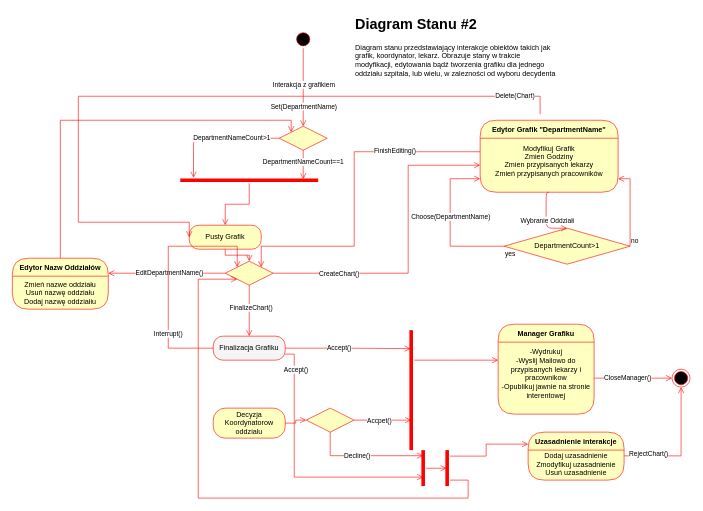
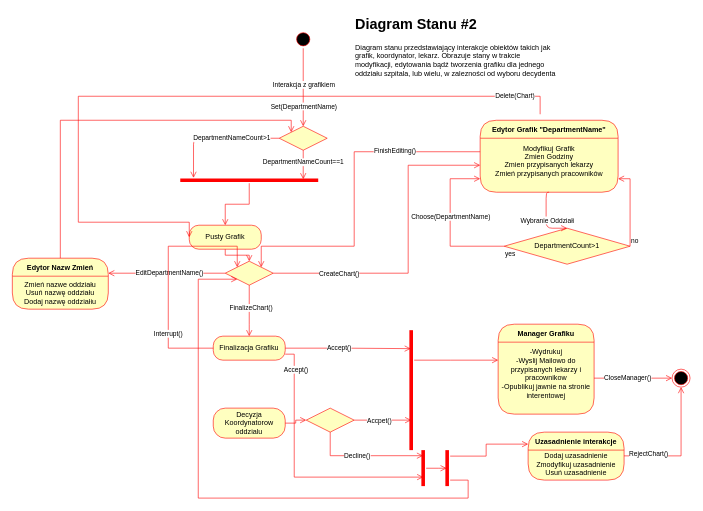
  <mxCell id="0" />
  <mxCell id="1" parent="0" />
  <mxCell id="2" value="" style="ellipse;html=1;shape=startState;fillColor=#000000;strokeColor=#ff0000;rounded=1;shadow=0;comic=0;labelBackgroundColor=none;fontFamily=Verdana;fontSize=12;fontColor=#000000;align=center;direction=south;" parent="1" vertex="1"><mxGeometry x="490" y="50" width="30" height="30" as="geometry" /></mxCell>
  <mxCell id="3" style="edgeStyle=orthogonalEdgeStyle;html=1;labelBackgroundColor=none;endArrow=open;endSize=8;strokeColor=#ff0000;fontFamily=Verdana;fontSize=12;align=left;exitX=1;exitY=0.5;exitDx=0;exitDy=0;entryX=0.5;entryY=0;entryDx=0;entryDy=0;" parent="1" source="2" target="7" edge="1"><mxGeometry relative="1" as="geometry"><mxPoint x="505" y="190" as="targetPoint" /><Array as="points"><mxPoint x="505" y="170" /><mxPoint x="505" y="170" /></Array></mxGeometry></mxCell>
  <mxCell id="4" value="Interakcja z grafikiem" style="edgeLabel;html=1;align=center;verticalAlign=middle;resizable=0;points=[];" vertex="1" connectable="0" parent="3"><mxGeometry x="0.323" y="-1" relative="1" as="geometry"><mxPoint x="1" y="-26" as="offset" /></mxGeometry></mxCell>
  <mxCell id="5" value="Set(DepartmentName)" style="edgeLabel;html=1;align=center;verticalAlign=middle;resizable=0;points=[];" vertex="1" connectable="0" parent="3"><mxGeometry x="0.479" relative="1" as="geometry"><mxPoint as="offset" /></mxGeometry></mxCell>
  <mxCell id="6" value="&lt;h1 style=&quot;margin-top: 0px;&quot;&gt;Diagram Stanu #2&lt;/h1&gt;&lt;p&gt;Diagram stanu przedstawiający interakcje obiektów takich jak grafik, koordynator, lekarz. Obrazuje stany w trakcie modyfikacji, edytowania bądź tworzenia grafiku dla jednego oddziału szpitala, lub wielu, w zalezności od wyboru decydenta&lt;/p&gt;" style="text;html=1;whiteSpace=wrap;overflow=hidden;rounded=0;" vertex="1" parent="1"><mxGeometry x="590" width="340" height="120" as="geometry" y="20" /></mxCell>
  <mxCell id="7" value="" style="rhombus;whiteSpace=wrap;html=1;fontColor=#000000;fillColor=#ffffc0;strokeColor=#ff0000;" vertex="1" parent="1"><mxGeometry x="465" y="210" width="80" height="40" as="geometry" /></mxCell>
  <mxCell id="8" style="edgeStyle=orthogonalEdgeStyle;html=1;labelBackgroundColor=none;endArrow=open;endSize=8;strokeColor=#ff0000;fontFamily=Verdana;fontSize=12;align=left;exitX=0;exitY=0.5;exitDx=0;exitDy=0;entryX=0.096;entryY=0.093;entryDx=0;entryDy=0;entryPerimeter=0;" edge="1" parent="1" source="7" target="10"><mxGeometry relative="1" as="geometry"><mxPoint x="555" y="240" as="sourcePoint" /><mxPoint x="240" y="300" as="targetPoint" /><Array as="points"><mxPoint x="322" y="230" /></Array></mxGeometry></mxCell>
  <mxCell id="9" value="DepartmentNameCount&amp;gt;1" style="edgeLabel;html=1;align=center;verticalAlign=middle;resizable=0;points=[];" vertex="1" connectable="0" parent="8"><mxGeometry x="-0.238" y="-1" relative="1" as="geometry"><mxPoint as="offset" /></mxGeometry></mxCell>
  <mxCell id="10" value="" style="shape=line;html=1;strokeWidth=6;strokeColor=#ff0000;" vertex="1" parent="1"><mxGeometry x="300" y="295" width="230" height="10" as="geometry" /></mxCell>
  <mxCell id="11" value="" style="edgeStyle=orthogonalEdgeStyle;html=1;verticalAlign=bottom;endArrow=open;endSize=8;strokeColor=#ff0000;rounded=0;entryX=0.5;entryY=0;entryDx=0;entryDy=0;" edge="1" source="10" parent="1" target="12"><mxGeometry relative="1" as="geometry"><mxPoint x="415" y="370" as="targetPoint" /><Array as="points" /></mxGeometry></mxCell>
  <mxCell id="12" value="Pusty Grafik" style="rounded=1;whiteSpace=wrap;html=1;arcSize=40;fontColor=#000000;fillColor=#ffffc0;strokeColor=#ff0000;" vertex="1" parent="1"><mxGeometry x="315" y="375" width="120" height="40" as="geometry" /></mxCell>
  <mxCell id="13" value="" style="edgeStyle=orthogonalEdgeStyle;html=1;verticalAlign=bottom;endArrow=open;endSize=8;strokeColor=#ff0000;rounded=0;entryX=0;entryY=0.5;entryDx=0;entryDy=0;exitX=1;exitY=0.5;exitDx=0;exitDy=0;" edge="1" source="27" parent="1" target="16"><mxGeometry relative="1" as="geometry"><mxPoint x="415" y="470" as="targetPoint" /><mxPoint x="560" y="370" as="sourcePoint" /><Array as="points"><mxPoint x="680" y="455" /><mxPoint x="680" y="275" /></Array></mxGeometry></mxCell>
  <mxCell id="14" value="CreateChart()" style="edgeLabel;html=1;align=center;verticalAlign=middle;resizable=0;points=[];" vertex="1" connectable="0" parent="13"><mxGeometry x="-0.201" y="-1" relative="1" as="geometry"><mxPoint x="-101" y="-1" as="offset" /></mxGeometry></mxCell>
  <mxCell id="15" value="Edytor Grafik &quot;DepartmentName&quot;" style="swimlane;fontStyle=1;align=center;verticalAlign=middle;childLayout=stackLayout;horizontal=1;startSize=30;horizontalStack=0;resizeParent=0;resizeLast=1;container=0;fontColor=#000000;collapsible=0;rounded=1;arcSize=30;strokeColor=#ff0000;fillColor=#ffffc0;swimlaneFillColor=#ffffc0;dropTarget=0;" vertex="1" parent="1"><mxGeometry x="800" y="200" width="230" height="120" as="geometry" /></mxCell>
  <mxCell id="16" value="Modyfikuj Grafik&lt;div&gt;Zmien Godziny&lt;/div&gt;&lt;div&gt;Zmien przypisanych lekarzy&lt;/div&gt;&lt;div&gt;Zmień przypisanych pracowników&lt;/div&gt;&lt;div&gt;&lt;br&gt;&lt;/div&gt;" style="text;html=1;strokeColor=none;fillColor=none;align=center;verticalAlign=middle;spacingLeft=4;spacingRight=4;whiteSpace=wrap;overflow=hidden;rotatable=0;fontColor=#000000;" vertex="1" parent="15"><mxGeometry y="30" width="230" height="90" as="geometry" /></mxCell>
  <mxCell id="17" value="DepartmentCount&amp;gt;1" style="rhombus;whiteSpace=wrap;html=1;fontColor=#000000;fillColor=#ffffc0;strokeColor=#ff0000;" vertex="1" parent="1"><mxGeometry x="840" y="380" width="210" height="60" as="geometry" /></mxCell>
  <mxCell id="18" value="no" style="edgeStyle=orthogonalEdgeStyle;html=1;align=left;verticalAlign=bottom;endArrow=open;endSize=8;strokeColor=#ff0000;rounded=0;entryX=1;entryY=0.75;entryDx=0;entryDy=0;" edge="1" source="17" parent="1" target="16"><mxGeometry x="-1" relative="1" as="geometry"><mxPoint x="1030" y="400" as="targetPoint" /><Array as="points"><mxPoint x="1050" y="410" /><mxPoint x="1050" y="298" /></Array></mxGeometry></mxCell>
  <mxCell id="19" value="yes" style="edgeStyle=orthogonalEdgeStyle;html=1;align=left;verticalAlign=top;endArrow=open;endSize=8;strokeColor=#ff0000;rounded=0;entryX=0;entryY=0.75;entryDx=0;entryDy=0;" edge="1" source="17" parent="1" target="16"><mxGeometry x="-1" relative="1" as="geometry"><mxPoint x="750" y="300" as="targetPoint" /><Array as="points"><mxPoint x="750" y="410" /><mxPoint x="750" y="298" /></Array></mxGeometry></mxCell>
  <mxCell id="20" value="Choose(DepartmentName)" style="edgeLabel;html=1;align=center;verticalAlign=middle;resizable=0;points=[];" vertex="1" connectable="0" parent="19"><mxGeometry x="0.106" relative="1" as="geometry"><mxPoint as="offset" /></mxGeometry></mxCell>
  <mxCell id="21" style="edgeStyle=orthogonalEdgeStyle;html=1;labelBackgroundColor=none;endArrow=open;endSize=8;strokeColor=#ff0000;fontFamily=Verdana;fontSize=12;align=left;exitX=0.5;exitY=1;exitDx=0;exitDy=0;entryX=0.5;entryY=0;entryDx=0;entryDy=0;" edge="1" parent="1" source="16" target="17"><mxGeometry relative="1" as="geometry"><mxPoint x="800" y="320" as="sourcePoint" /><mxPoint x="700" y="420" as="targetPoint" /><Array as="points"><mxPoint x="910" y="320" /></Array></mxGeometry></mxCell>
  <mxCell id="22" value="Wybranie Oddziałi" style="edgeLabel;html=1;align=center;verticalAlign=middle;resizable=0;points=[];" vertex="1" connectable="0" parent="21"><mxGeometry x="0.016" y="1" relative="1" as="geometry"><mxPoint as="offset" /></mxGeometry></mxCell>
  <mxCell id="23" value="" style="edgeStyle=orthogonalEdgeStyle;html=1;verticalAlign=bottom;endArrow=open;endSize=8;strokeColor=#ff0000;rounded=0;entryX=0;entryY=0.5;entryDx=0;entryDy=0;" edge="1" parent="1" target="12"><mxGeometry relative="1" as="geometry"><mxPoint x="150" y="370" as="targetPoint" /><mxPoint x="900" y="190" as="sourcePoint" /><Array as="points"><mxPoint x="900" y="160" /><mxPoint x="130" y="160" /><mxPoint x="130" y="370" /></Array></mxGeometry></mxCell>
  <mxCell id="24" value="Delete(Chart)" style="edgeLabel;html=1;align=center;verticalAlign=middle;resizable=0;points=[];" vertex="1" connectable="0" parent="23"><mxGeometry x="-0.201" y="-1" relative="1" as="geometry"><mxPoint x="414" as="offset" /></mxGeometry></mxCell>
  <mxCell id="25" value="" style="edgeStyle=orthogonalEdgeStyle;html=1;verticalAlign=bottom;endArrow=open;endSize=8;strokeColor=#ff0000;rounded=0;exitX=0.5;exitY=1;exitDx=0;exitDy=0;entryX=0.892;entryY=0.325;entryDx=0;entryDy=0;entryPerimeter=0;" edge="1" parent="1" source="7" target="10"><mxGeometry relative="1" as="geometry"><mxPoint x="540" y="280" as="targetPoint" /><mxPoint x="495" y="390" as="sourcePoint" /><Array as="points"><mxPoint x="505" y="290" /><mxPoint x="505" y="290" /></Array></mxGeometry></mxCell>
  <mxCell id="26" value="DepartmentNameCount==1" style="edgeLabel;html=1;align=center;verticalAlign=middle;resizable=0;points=[];" vertex="1" connectable="0" parent="25"><mxGeometry x="-0.201" y="-1" relative="1" as="geometry"><mxPoint as="offset" /></mxGeometry></mxCell>
  <mxCell id="27" value="" style="rhombus;whiteSpace=wrap;html=1;fontColor=#000000;fillColor=#ffffc0;strokeColor=#ff0000;" vertex="1" parent="1"><mxGeometry x="375" y="435" width="80" height="40" as="geometry" /></mxCell>
  <mxCell id="28" value="" style="edgeStyle=orthogonalEdgeStyle;html=1;verticalAlign=bottom;endArrow=open;endSize=8;strokeColor=#ff0000;rounded=0;entryX=0.5;entryY=0;entryDx=0;entryDy=0;exitX=0.5;exitY=1;exitDx=0;exitDy=0;" edge="1" parent="1" source="12" target="27"><mxGeometry relative="1" as="geometry"><mxPoint x="830" y="305" as="targetPoint" /><mxPoint x="505" y="400" as="sourcePoint" /></mxGeometry></mxCell>
- <mxCell id="29" value="Edytor Nazw Oddziałów" style="swimlane;fontStyle=1;align=center;verticalAlign=middle;childLayout=stackLayout;horizontal=1;startSize=30;horizontalStack=0;resizeParent=0;resizeLast=1;container=0;fontColor=#000000;collapsible=0;rounded=1;arcSize=30;strokeColor=#ff0000;fillColor=#ffffc0;swimlaneFillColor=#ffffc0;dropTarget=0;" vertex="1" parent="1"><mxGeometry x="20" y="430" width="160" height="85" as="geometry" /></mxCell>
+ <mxCell id="29" value="Edytor Nazw Zmień" style="swimlane;fontStyle=1;align=center;verticalAlign=middle;childLayout=stackLayout;horizontal=1;startSize=30;horizontalStack=0;resizeParent=0;resizeLast=1;container=0;fontColor=#000000;collapsible=0;rounded=1;arcSize=30;strokeColor=#ff0000;fillColor=#ffffc0;swimlaneFillColor=#ffffc0;dropTarget=0;" vertex="1" parent="1"><mxGeometry x="20" y="430" width="160" height="85" as="geometry" /></mxCell>
  <mxCell id="30" value="Zmień nazwe oddziału&lt;div&gt;Usuń nazwę oddziału&lt;/div&gt;&lt;div&gt;Dodaj nazwę oddziałiu&lt;/div&gt;" style="text;html=1;strokeColor=none;fillColor=none;align=center;verticalAlign=middle;spacingLeft=4;spacingRight=4;whiteSpace=wrap;overflow=hidden;rotatable=0;fontColor=#000000;" vertex="1" parent="29"><mxGeometry y="30" width="160" height="55" as="geometry" /></mxCell>
  <mxCell id="31" value="" style="edgeStyle=orthogonalEdgeStyle;html=1;verticalAlign=bottom;endArrow=open;endSize=8;strokeColor=#ff0000;rounded=0;exitX=0.5;exitY=0;exitDx=0;exitDy=0;entryX=0;entryY=0;entryDx=0;entryDy=0;" edge="1" source="29" parent="1" target="7"><mxGeometry relative="1" as="geometry"><mxPoint x="190" y="585" as="targetPoint" /><Array as="points"><mxPoint x="100" y="200" /><mxPoint x="485" y="200" /></Array></mxGeometry></mxCell>
  <mxCell id="32" value="" style="edgeStyle=orthogonalEdgeStyle;html=1;verticalAlign=bottom;endArrow=open;endSize=8;strokeColor=#ff0000;rounded=0;exitX=0;exitY=0.5;exitDx=0;exitDy=0;" edge="1" parent="1" source="27" target="29"><mxGeometry relative="1" as="geometry"><mxPoint x="445" y="455" as="targetPoint" /><mxPoint x="370" y="450" as="sourcePoint" /><Array as="points"><mxPoint x="320" y="455" /><mxPoint x="320" y="455" /></Array></mxGeometry></mxCell>
  <mxCell id="33" value="EditDepartmentName()" style="edgeLabel;html=1;align=center;verticalAlign=middle;resizable=0;points=[];" vertex="1" connectable="0" parent="32"><mxGeometry x="-0.032" y="-1" relative="1" as="geometry"><mxPoint as="offset" /></mxGeometry></mxCell>
  <mxCell id="34" value="" style="edgeStyle=orthogonalEdgeStyle;html=1;verticalAlign=bottom;endArrow=open;endSize=8;strokeColor=#ff0000;rounded=0;entryX=1;entryY=0;entryDx=0;entryDy=0;exitX=0;exitY=0.25;exitDx=0;exitDy=0;" edge="1" parent="1" source="16" target="27"><mxGeometry relative="1" as="geometry"><mxPoint x="455" y="465" as="targetPoint" /><mxPoint x="455" y="430" as="sourcePoint" /><Array as="points"><mxPoint x="590" y="252" /><mxPoint x="590" y="410" /><mxPoint x="435" y="410" /></Array></mxGeometry></mxCell>
  <mxCell id="35" value="FinishEditing()" style="edgeLabel;html=1;align=center;verticalAlign=middle;resizable=0;points=[];" vertex="1" connectable="0" parent="34"><mxGeometry x="-0.487" y="-2" relative="1" as="geometry"><mxPoint as="offset" /></mxGeometry></mxCell>
  <mxCell id="36" value="" style="edgeStyle=orthogonalEdgeStyle;html=1;verticalAlign=bottom;endArrow=open;endSize=8;strokeColor=#ff0000;rounded=0;exitX=0.5;exitY=1;exitDx=0;exitDy=0;" edge="1" parent="1" source="27"><mxGeometry relative="1" as="geometry"><mxPoint x="415" y="560" as="targetPoint" /><mxPoint x="465" y="440" as="sourcePoint" /><Array as="points"><mxPoint x="415" y="540" /></Array></mxGeometry></mxCell>
  <mxCell id="37" value="FinalizeChart()" style="edgeLabel;html=1;align=center;verticalAlign=middle;resizable=0;points=[];" vertex="1" connectable="0" parent="36"><mxGeometry x="-0.12" y="2" relative="1" as="geometry"><mxPoint as="offset" /></mxGeometry></mxCell>
- <mxCell id="38" value="Finalizacja Grafiku" style="rounded=1;whiteSpace=wrap;html=1;arcSize=40;fontColor=#000000;fillColor=#f5f5f5;strokeColor=#ff0000;" vertex="1" parent="1"><mxGeometry x="355" y="560" width="120" height="40" as="geometry" /></mxCell>
+ <mxCell id="38" value="Finalizacja Grafiku" style="rounded=1;whiteSpace=wrap;html=1;arcSize=40;fontColor=#000000;fillColor=#ffffc0;strokeColor=#ff0000;" vertex="1" parent="1"><mxGeometry x="355" y="560" width="120" height="40" as="geometry" /></mxCell>
  <mxCell id="39" value="" style="edgeStyle=orthogonalEdgeStyle;html=1;verticalAlign=bottom;endArrow=open;endSize=8;strokeColor=#ff0000;rounded=0;exitX=0;exitY=0.5;exitDx=0;exitDy=0;entryX=0;entryY=0;entryDx=0;entryDy=0;" edge="1" parent="1" source="38" target="27"><mxGeometry relative="1" as="geometry"><mxPoint x="290" y="410" as="targetPoint" /><mxPoint x="300" y="565" as="sourcePoint" /><Array as="points"><mxPoint x="280" y="580" /><mxPoint x="280" y="410" /><mxPoint x="395" y="410" /></Array></mxGeometry></mxCell>
  <mxCell id="40" value="Interrupt()" style="edgeLabel;html=1;align=center;verticalAlign=middle;resizable=0;points=[];" vertex="1" connectable="0" parent="39"><mxGeometry x="-0.498" y="1" relative="1" as="geometry"><mxPoint y="-1" as="offset" /></mxGeometry></mxCell>
  <mxCell id="41" value="" style="shape=line;html=1;strokeWidth=6;strokeColor=#ff0000;direction=south;" vertex="1" parent="1"><mxGeometry x="680" y="550" width="10" height="200" as="geometry" /></mxCell>
  <mxCell id="42" value="" style="edgeStyle=orthogonalEdgeStyle;html=1;verticalAlign=bottom;endArrow=open;endSize=8;strokeColor=#ff0000;rounded=0;entryX=0;entryY=0.25;entryDx=0;entryDy=0;" edge="1" source="41" parent="1" target="49"><mxGeometry relative="1" as="geometry"><mxPoint x="820" y="620" as="targetPoint" /><Array as="points"><mxPoint x="750" y="600" /><mxPoint x="750" y="600" /></Array></mxGeometry></mxCell>
  <mxCell id="43" value="" style="edgeStyle=orthogonalEdgeStyle;html=1;verticalAlign=bottom;endArrow=open;endSize=8;strokeColor=#ff0000;rounded=0;entryX=0.154;entryY=0.58;entryDx=0;entryDy=0;exitX=1;exitY=0.5;exitDx=0;exitDy=0;entryPerimeter=0;" edge="1" parent="1" source="38" target="41"><mxGeometry relative="1" as="geometry"><mxPoint x="485" y="495" as="targetPoint" /><mxPoint x="485" y="460" as="sourcePoint" /><Array as="points"><mxPoint x="577" y="580" /></Array></mxGeometry></mxCell>
  <mxCell id="44" value="Accept()" style="edgeLabel;html=1;align=center;verticalAlign=middle;resizable=0;points=[];" vertex="1" connectable="0" parent="43"><mxGeometry x="-0.148" y="1" relative="1" as="geometry"><mxPoint as="offset" /></mxGeometry></mxCell>
  <mxCell id="45" value="Decyzja Koordynatorow oddzialu" style="rounded=1;whiteSpace=wrap;html=1;arcSize=40;fontColor=#000000;fillColor=#ffffc0;strokeColor=#ff0000;" vertex="1" parent="1"><mxGeometry x="355" y="680" width="120" height="50" as="geometry" /></mxCell>
  <mxCell id="46" value="" style="edgeStyle=orthogonalEdgeStyle;html=1;verticalAlign=bottom;endArrow=open;endSize=8;strokeColor=#ff0000;rounded=0;entryX=0.75;entryY=0.5;entryDx=0;entryDy=0;entryPerimeter=0;exitX=1;exitY=0.5;exitDx=0;exitDy=0;" edge="1" source="53" parent="1" target="41"><mxGeometry relative="1" as="geometry"><mxPoint x="415" y="720" as="targetPoint" /><mxPoint x="560" y="700" as="sourcePoint" /></mxGeometry></mxCell>
  <mxCell id="47" value="Accpet()" style="edgeLabel;html=1;align=center;verticalAlign=middle;resizable=0;points=[];" vertex="1" connectable="0" parent="46"><mxGeometry x="-0.138" relative="1" as="geometry"><mxPoint as="offset" /></mxGeometry></mxCell>
  <mxCell id="48" value="Manager Grafiku" style="swimlane;fontStyle=1;align=center;verticalAlign=middle;childLayout=stackLayout;horizontal=1;startSize=30;horizontalStack=0;resizeParent=0;resizeLast=1;container=0;fontColor=#000000;collapsible=0;rounded=1;arcSize=30;strokeColor=#ff0000;fillColor=#ffffc0;swimlaneFillColor=#ffffc0;dropTarget=0;" vertex="1" parent="1"><mxGeometry x="830" y="540" width="160" height="150" as="geometry" /></mxCell>
  <mxCell id="49" value="-Wydrukuj&lt;div&gt;-Wyslij Mailowo do przypisanych lekarzy i pracownikow&lt;/div&gt;&lt;div&gt;-Opublikuj jawnie na stronie interentowej&lt;/div&gt;&lt;div&gt;&lt;br&gt;&lt;/div&gt;" style="text;html=1;strokeColor=none;fillColor=none;align=center;verticalAlign=middle;spacingLeft=4;spacingRight=4;whiteSpace=wrap;overflow=hidden;rotatable=0;fontColor=#000000;" vertex="1" parent="48"><mxGeometry y="30" width="160" height="120" as="geometry" /></mxCell>
  <mxCell id="50" value="" style="edgeStyle=orthogonalEdgeStyle;html=1;verticalAlign=bottom;endArrow=open;endSize=8;strokeColor=#ff0000;rounded=0;exitX=1;exitY=0.5;exitDx=0;exitDy=0;entryX=0;entryY=0.5;entryDx=0;entryDy=0;" edge="1" parent="1" source="49" target="52"><mxGeometry relative="1" as="geometry"><mxPoint x="910" y="760" as="targetPoint" /><mxPoint x="910" y="690" as="sourcePoint" /></mxGeometry></mxCell>
  <mxCell id="51" value="CloseManager()" style="edgeLabel;html=1;align=center;verticalAlign=middle;resizable=0;points=[];" vertex="1" connectable="0" parent="50"><mxGeometry x="-0.175" y="1" relative="1" as="geometry"><mxPoint x="1" as="offset" /></mxGeometry></mxCell>
  <mxCell id="52" value="" style="ellipse;html=1;shape=endState;fillColor=#000000;strokeColor=#ff0000;" vertex="1" parent="1"><mxGeometry x="1120" y="615" width="30" height="30" as="geometry" /></mxCell>
  <mxCell id="53" value="" style="rhombus;whiteSpace=wrap;html=1;fontColor=#000000;fillColor=#ffffc0;strokeColor=#ff0000;" vertex="1" parent="1"><mxGeometry x="510" y="680" width="80" height="40" as="geometry" /></mxCell>
  <mxCell id="54" value="" style="edgeStyle=orthogonalEdgeStyle;html=1;verticalAlign=bottom;endArrow=open;endSize=8;strokeColor=#ff0000;rounded=0;entryX=0;entryY=0.5;entryDx=0;entryDy=0;exitX=1;exitY=0.5;exitDx=0;exitDy=0;" edge="1" parent="1" source="45" target="53"><mxGeometry relative="1" as="geometry"><mxPoint x="515" y="525" as="targetPoint" /><mxPoint x="515" y="490" as="sourcePoint" /></mxGeometry></mxCell>
  <mxCell id="55" value="" style="edgeStyle=orthogonalEdgeStyle;html=1;verticalAlign=bottom;endArrow=open;endSize=8;strokeColor=#ff0000;rounded=0;exitX=0.5;exitY=1;exitDx=0;exitDy=0;entryX=0.155;entryY=0.539;entryDx=0;entryDy=0;entryPerimeter=0;" edge="1" parent="1" source="53" target="57"><mxGeometry relative="1" as="geometry"><mxPoint x="690" y="760" as="targetPoint" /><mxPoint x="545" y="720" as="sourcePoint" /><Array as="points"><mxPoint x="550" y="759" /></Array></mxGeometry></mxCell>
  <mxCell id="56" value="Decline()" style="edgeLabel;html=1;align=center;verticalAlign=middle;resizable=0;points=[];" vertex="1" connectable="0" parent="55"><mxGeometry x="-0.138" relative="1" as="geometry"><mxPoint as="offset" /></mxGeometry></mxCell>
  <mxCell id="57" value="" style="shape=line;html=1;strokeWidth=6;strokeColor=#ff0000;direction=south;" vertex="1" parent="1"><mxGeometry x="700" y="750" width="10" height="60" as="geometry" /></mxCell>
  <mxCell id="58" value="" style="edgeStyle=orthogonalEdgeStyle;html=1;verticalAlign=bottom;endArrow=open;endSize=8;strokeColor=#ff0000;rounded=0;entryX=0.75;entryY=0.5;entryDx=0;entryDy=0;exitX=1;exitY=0.75;exitDx=0;exitDy=0;entryPerimeter=0;" edge="1" parent="1" source="38" target="57"><mxGeometry relative="1" as="geometry"><mxPoint x="615" y="590" as="targetPoint" /><mxPoint x="475" y="590" as="sourcePoint" /><Array as="points"><mxPoint x="490" y="590" /><mxPoint x="490" y="795" /></Array></mxGeometry></mxCell>
  <mxCell id="59" value="Accept()" style="edgeLabel;html=1;align=center;verticalAlign=middle;resizable=0;points=[];" vertex="1" connectable="0" parent="58"><mxGeometry x="-0.815" y="2" relative="1" as="geometry"><mxPoint as="offset" /></mxGeometry></mxCell>
  <mxCell id="60" value="" style="shape=line;html=1;strokeWidth=6;strokeColor=#ff0000;direction=south;" vertex="1" parent="1"><mxGeometry x="740" y="750" width="10" height="60" as="geometry" /></mxCell>
  <mxCell id="61" value="" style="edgeStyle=orthogonalEdgeStyle;html=1;verticalAlign=bottom;endArrow=open;endSize=8;strokeColor=#ff0000;rounded=0;entryX=0.503;entryY=0.601;entryDx=0;entryDy=0;entryPerimeter=0;" edge="1" parent="1" source="57" target="60"><mxGeometry relative="1" as="geometry"><mxPoint x="740" y="780" as="targetPoint" /><mxPoint x="720" y="780" as="sourcePoint" /><Array as="points"><mxPoint x="730" y="780" /></Array></mxGeometry></mxCell>
  <mxCell id="62" value="" style="edgeStyle=orthogonalEdgeStyle;html=1;verticalAlign=bottom;endArrow=open;endSize=8;strokeColor=#ff0000;rounded=0;entryX=0;entryY=0.25;entryDx=0;entryDy=0;" edge="1" parent="1" target="63"><mxGeometry relative="1" as="geometry"><mxPoint x="840" y="740" as="targetPoint" /><mxPoint x="750" y="760" as="sourcePoint" /><Array as="points"><mxPoint x="810" y="760" /><mxPoint x="810" y="740" /></Array></mxGeometry></mxCell>
  <mxCell id="63" value="Uzasadnienie interakcje" style="swimlane;fontStyle=1;align=center;verticalAlign=middle;childLayout=stackLayout;horizontal=1;startSize=30;horizontalStack=0;resizeParent=0;resizeLast=1;container=0;fontColor=#000000;collapsible=0;rounded=1;arcSize=30;strokeColor=#ff0000;fillColor=#ffffc0;swimlaneFillColor=#ffffc0;dropTarget=0;" vertex="1" parent="1"><mxGeometry x="880" y="720" width="160" height="80" as="geometry" /></mxCell>
  <mxCell id="64" value="Dodaj uzasadnienie&lt;div&gt;Zmodyfikuj uzasadnienie&lt;/div&gt;&lt;div&gt;Usuń uzasadnienie&lt;/div&gt;&lt;div&gt;&lt;br&gt;&lt;/div&gt;&lt;div&gt;&lt;br&gt;&lt;/div&gt;" style="text;html=1;strokeColor=none;fillColor=none;align=center;verticalAlign=middle;spacingLeft=4;spacingRight=4;whiteSpace=wrap;overflow=hidden;rotatable=0;fontColor=#000000;" vertex="1" parent="63"><mxGeometry y="30" width="160" height="50" as="geometry" /></mxCell>
  <mxCell id="65" value="" style="edgeStyle=orthogonalEdgeStyle;html=1;verticalAlign=bottom;endArrow=open;endSize=8;strokeColor=#ff0000;rounded=0;entryX=0;entryY=1;entryDx=0;entryDy=0;" edge="1" parent="1" target="27"><mxGeometry relative="1" as="geometry"><mxPoint x="690" y="870" as="targetPoint" /><mxPoint x="750" y="800" as="sourcePoint" /><Array as="points"><mxPoint x="780" y="800" /><mxPoint x="780" y="830" /><mxPoint x="330" y="830" /><mxPoint x="330" y="465" /></Array></mxGeometry></mxCell>
  <mxCell id="66" value="" style="edgeStyle=orthogonalEdgeStyle;html=1;verticalAlign=bottom;endArrow=open;endSize=8;strokeColor=#ff0000;rounded=0;entryX=0.5;entryY=1;entryDx=0;entryDy=0;" edge="1" parent="1" target="52"><mxGeometry relative="1" as="geometry"><mxPoint x="1074" y="759.57" as="targetPoint" /><mxPoint x="1040" y="759.57" as="sourcePoint" /><Array as="points"><mxPoint x="1135" y="760" /></Array></mxGeometry></mxCell>
  <mxCell id="67" value="RejectChart()" style="edgeLabel;html=1;align=center;verticalAlign=middle;resizable=0;points=[];" vertex="1" connectable="0" parent="66"><mxGeometry x="-0.619" y="3" relative="1" as="geometry"><mxPoint as="offset" /></mxGeometry></mxCell>
